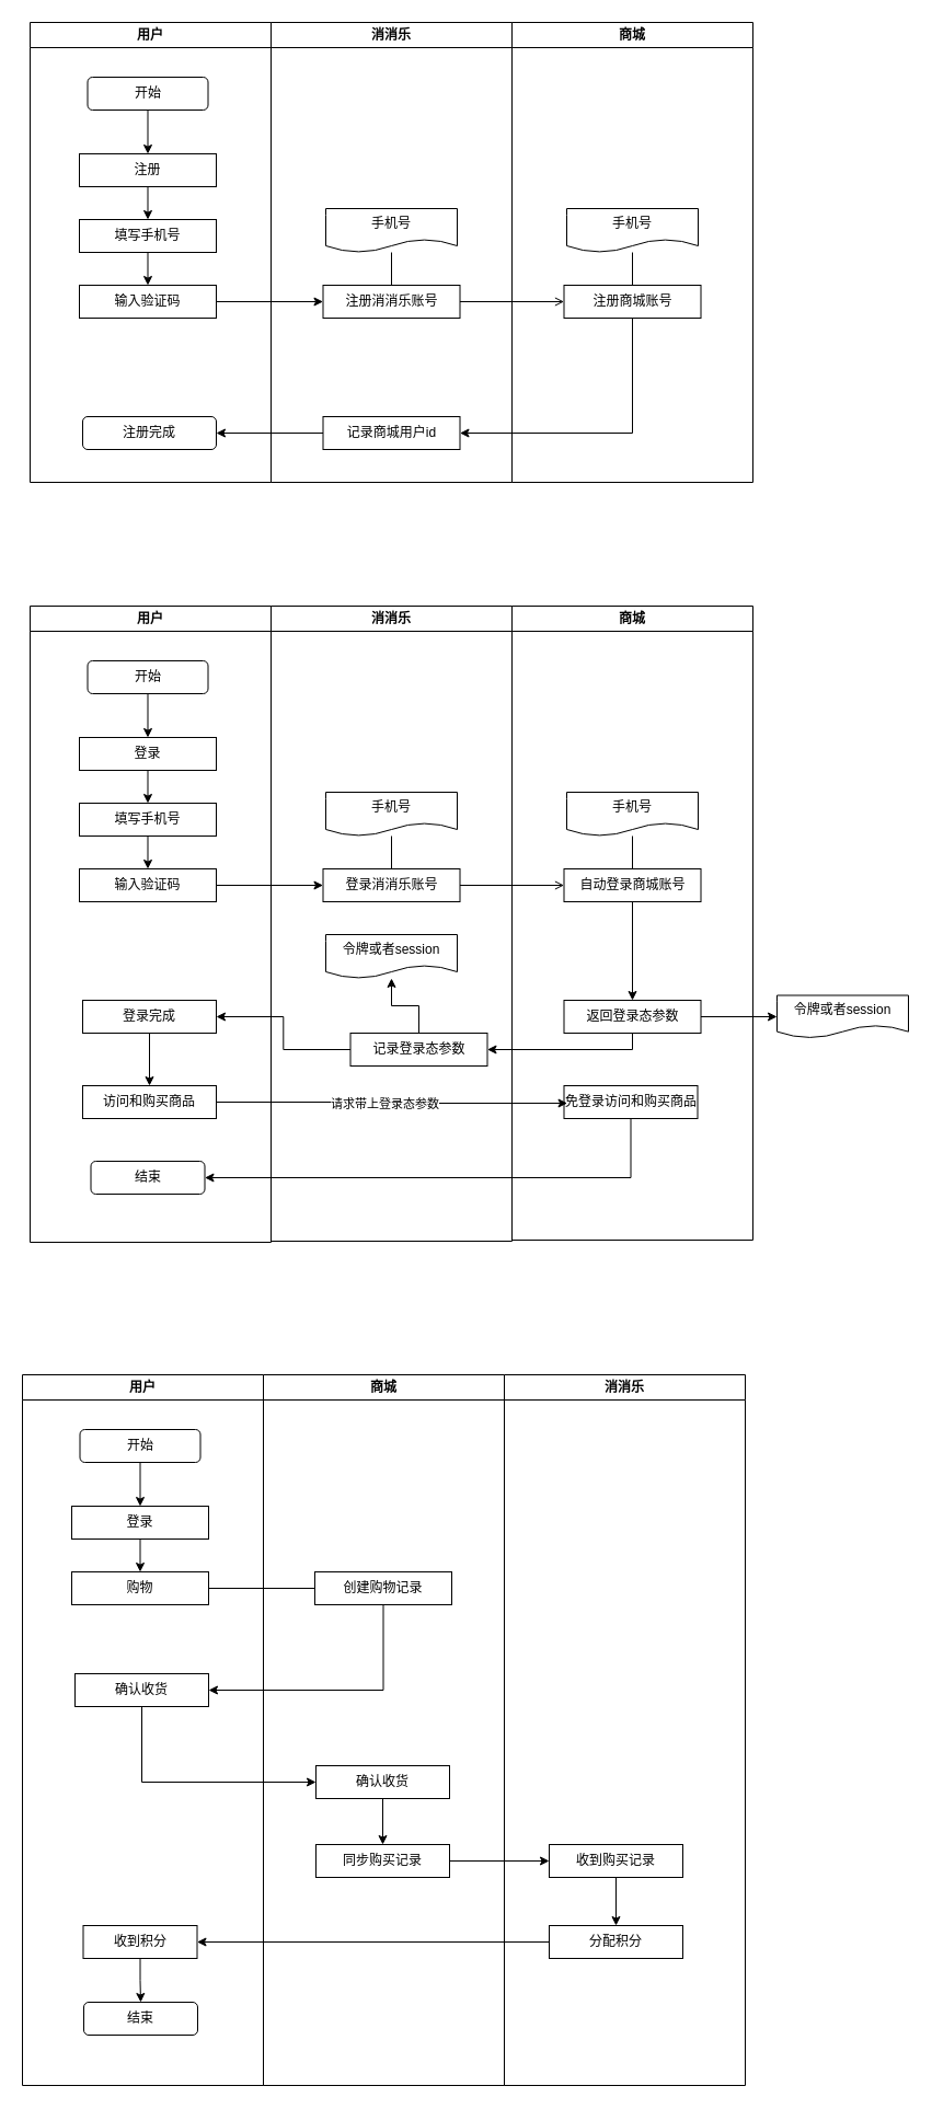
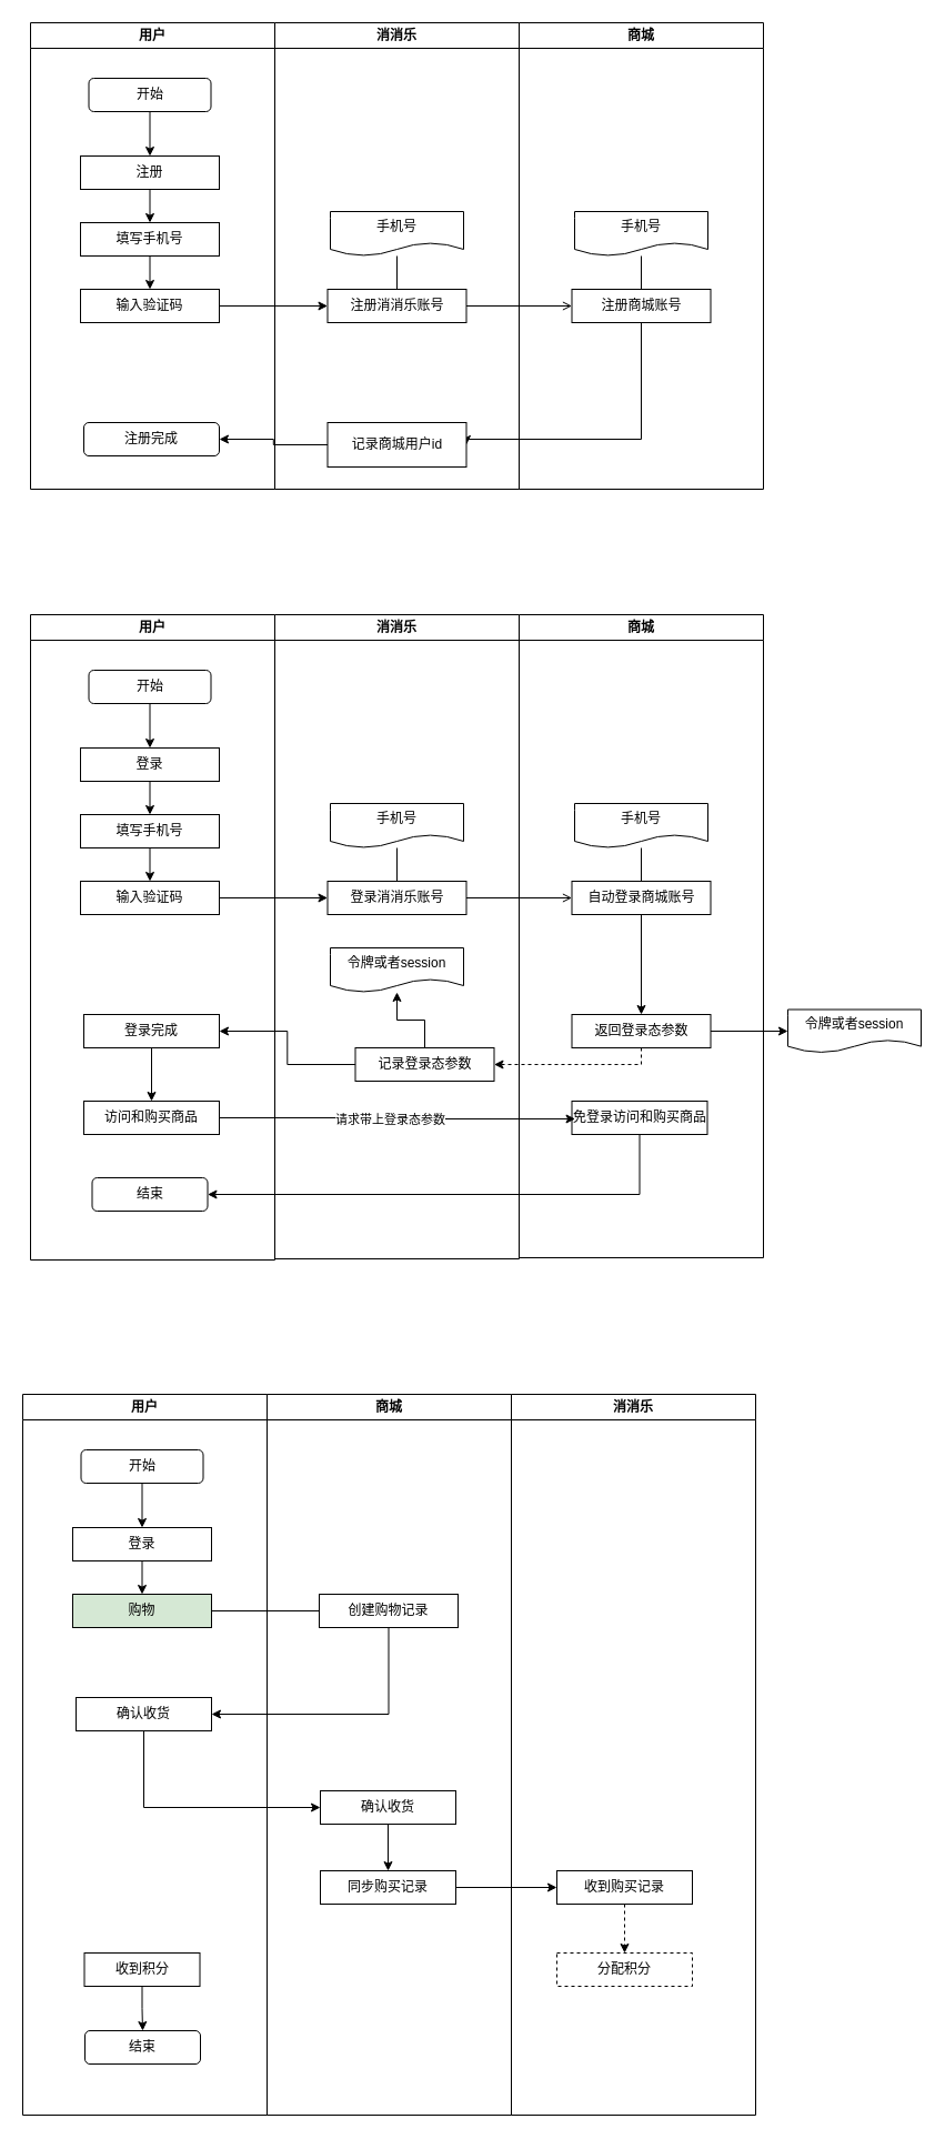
  <mxCell id="0" />
  <mxCell id="1" parent="0" />
  <mxCell id="2" value="用户" style="swimlane;whiteSpace=wrap;html=1;" vertex="1" parent="1"><mxGeometry x="27" y="20" width="220" height="420" as="geometry" /></mxCell>
  <mxCell id="3" style="edgeStyle=orthogonalEdgeStyle;rounded=0;orthogonalLoop=1;jettySize=auto;html=1;exitX=0.5;exitY=1;exitDx=0;exitDy=0;" edge="1" parent="2" source="4" target="6"><mxGeometry relative="1" as="geometry" /></mxCell>
  <mxCell id="4" value="开始" style="rounded=1;whiteSpace=wrap;html=1;" vertex="1" parent="2"><mxGeometry x="52.5" y="50" width="110" height="30" as="geometry" /></mxCell>
  <mxCell id="5" style="edgeStyle=orthogonalEdgeStyle;rounded=0;orthogonalLoop=1;jettySize=auto;html=1;exitX=0.5;exitY=1;exitDx=0;exitDy=0;entryX=0.5;entryY=0;entryDx=0;entryDy=0;" edge="1" parent="2" source="6" target="8"><mxGeometry relative="1" as="geometry" /></mxCell>
  <mxCell id="6" value="注册" style="rounded=0;whiteSpace=wrap;html=1;" vertex="1" parent="2"><mxGeometry x="45" y="120" width="125" height="30" as="geometry" /></mxCell>
  <mxCell id="7" style="edgeStyle=orthogonalEdgeStyle;rounded=0;orthogonalLoop=1;jettySize=auto;html=1;exitX=0.5;exitY=1;exitDx=0;exitDy=0;entryX=0.5;entryY=0;entryDx=0;entryDy=0;" edge="1" parent="2" source="8" target="9"><mxGeometry relative="1" as="geometry" /></mxCell>
  <mxCell id="8" value="填写手机号" style="rounded=0;whiteSpace=wrap;html=1;" vertex="1" parent="2"><mxGeometry x="45" y="180" width="125" height="30" as="geometry" /></mxCell>
  <mxCell id="9" value="输入验证码" style="rounded=0;whiteSpace=wrap;html=1;" vertex="1" parent="2"><mxGeometry x="45" y="240" width="125" height="30" as="geometry" /></mxCell>
  <mxCell id="10" value="注册完成" style="rounded=1;whiteSpace=wrap;html=1;" vertex="1" parent="2"><mxGeometry x="48" y="360" width="122" height="30" as="geometry" /></mxCell>
  <mxCell id="11" value="消消乐" style="swimlane;whiteSpace=wrap;html=1;" vertex="1" parent="1"><mxGeometry x="247" y="20" width="220" height="420" as="geometry" /></mxCell>
  <mxCell id="12" style="edgeStyle=orthogonalEdgeStyle;rounded=0;orthogonalLoop=1;jettySize=auto;html=1;endArrow=none;endFill=0;" edge="1" parent="11" source="13" target="14"><mxGeometry relative="1" as="geometry" /></mxCell>
  <mxCell id="13" value="注册消消乐账号" style="rounded=0;whiteSpace=wrap;html=1;" vertex="1" parent="11"><mxGeometry x="47.5" y="240" width="125" height="30" as="geometry" /></mxCell>
  <mxCell id="14" value="手机号" style="shape=document;whiteSpace=wrap;html=1;boundedLbl=1;" vertex="1" parent="11"><mxGeometry x="50" y="170" width="120" height="40" as="geometry" /></mxCell>
  <mxCell id="15" value="商城" style="swimlane;whiteSpace=wrap;html=1;" vertex="1" parent="1"><mxGeometry x="467" y="20" width="220" height="420" as="geometry" /></mxCell>
  <mxCell id="16" style="edgeStyle=orthogonalEdgeStyle;rounded=0;orthogonalLoop=1;jettySize=auto;html=1;endArrow=none;endFill=0;" edge="1" parent="15" source="17" target="18"><mxGeometry relative="1" as="geometry" /></mxCell>
  <mxCell id="17" value="注册商城账号" style="rounded=0;whiteSpace=wrap;html=1;" vertex="1" parent="15"><mxGeometry x="47.5" y="240" width="125" height="30" as="geometry" /></mxCell>
  <mxCell id="18" value="手机号" style="shape=document;whiteSpace=wrap;html=1;boundedLbl=1;" vertex="1" parent="15"><mxGeometry x="50" y="170" width="120" height="40" as="geometry" /></mxCell>
  <mxCell id="19" style="edgeStyle=orthogonalEdgeStyle;rounded=0;orthogonalLoop=1;jettySize=auto;html=1;entryX=0;entryY=0.5;entryDx=0;entryDy=0;" edge="1" parent="1" source="9" target="13"><mxGeometry relative="1" as="geometry" /></mxCell>
  <mxCell id="20" style="edgeStyle=orthogonalEdgeStyle;rounded=0;orthogonalLoop=1;jettySize=auto;html=1;entryX=0;entryY=0.5;entryDx=0;entryDy=0;endArrow=open;" edge="1" parent="1" source="13" target="17"><mxGeometry relative="1" as="geometry" /></mxCell>
  <mxCell id="21" style="edgeStyle=orthogonalEdgeStyle;rounded=0;orthogonalLoop=1;jettySize=auto;html=1;entryX=1;entryY=0.5;entryDx=0;entryDy=0;" edge="1" parent="1" source="23" target="10"><mxGeometry relative="1" as="geometry"><Array as="points" /></mxGeometry></mxCell>
  <mxCell id="22" value="" style="edgeStyle=orthogonalEdgeStyle;rounded=0;orthogonalLoop=1;jettySize=auto;html=1;entryX=1;entryY=0.5;entryDx=0;entryDy=0;" edge="1" parent="1" source="17" target="23"><mxGeometry relative="1" as="geometry"><mxPoint x="577" y="290" as="sourcePoint" /><mxPoint x="197" y="395" as="targetPoint" /><Array as="points"><mxPoint x="577" y="395" /></Array></mxGeometry></mxCell>
- <mxCell id="23" value="记录商城用户id" style="rounded=0;whiteSpace=wrap;html=1;" vertex="1" parent="1"><mxGeometry x="294.5" y="380" width="125" height="30" as="geometry" /></mxCell>
+ <mxCell id="23" value="记录商城用户id" style="rounded=0;whiteSpace=wrap;html=1;" vertex="1" parent="1"><mxGeometry x="294.5" y="380" width="125" height="40" as="geometry" /></mxCell>
  <mxCell id="24" value="用户" style="swimlane;whiteSpace=wrap;html=1;" vertex="1" parent="1"><mxGeometry x="27" y="553" width="220" height="581" as="geometry" /></mxCell>
  <mxCell id="25" style="edgeStyle=orthogonalEdgeStyle;rounded=0;orthogonalLoop=1;jettySize=auto;html=1;exitX=0.5;exitY=1;exitDx=0;exitDy=0;" edge="1" parent="24" source="26" target="28"><mxGeometry relative="1" as="geometry" /></mxCell>
  <mxCell id="26" value="开始" style="rounded=1;whiteSpace=wrap;html=1;" vertex="1" parent="24"><mxGeometry x="52.5" y="50" width="110" height="30" as="geometry" /></mxCell>
  <mxCell id="27" style="edgeStyle=orthogonalEdgeStyle;rounded=0;orthogonalLoop=1;jettySize=auto;html=1;exitX=0.5;exitY=1;exitDx=0;exitDy=0;entryX=0.5;entryY=0;entryDx=0;entryDy=0;" edge="1" parent="24" source="28" target="30"><mxGeometry relative="1" as="geometry" /></mxCell>
  <mxCell id="28" value="登录" style="rounded=0;whiteSpace=wrap;html=1;" vertex="1" parent="24"><mxGeometry x="45" y="120" width="125" height="30" as="geometry" /></mxCell>
  <mxCell id="29" style="edgeStyle=orthogonalEdgeStyle;rounded=0;orthogonalLoop=1;jettySize=auto;html=1;exitX=0.5;exitY=1;exitDx=0;exitDy=0;entryX=0.5;entryY=0;entryDx=0;entryDy=0;" edge="1" parent="24" source="30" target="31"><mxGeometry relative="1" as="geometry" /></mxCell>
  <mxCell id="30" value="填写手机号" style="rounded=0;whiteSpace=wrap;html=1;" vertex="1" parent="24"><mxGeometry x="45" y="180" width="125" height="30" as="geometry" /></mxCell>
  <mxCell id="31" value="输入验证码" style="rounded=0;whiteSpace=wrap;html=1;" vertex="1" parent="24"><mxGeometry x="45" y="240" width="125" height="30" as="geometry" /></mxCell>
  <mxCell id="32" style="edgeStyle=orthogonalEdgeStyle;rounded=0;orthogonalLoop=1;jettySize=auto;html=1;" edge="1" parent="24" source="33" target="34"><mxGeometry relative="1" as="geometry" /></mxCell>
  <mxCell id="33" value="登录完成" style="rounded=0;whiteSpace=wrap;html=1;" vertex="1" parent="24"><mxGeometry x="48" y="360" width="122" height="30" as="geometry" /></mxCell>
  <mxCell id="34" value="访问和购买商品" style="rounded=0;whiteSpace=wrap;html=1;" vertex="1" parent="24"><mxGeometry x="48" y="438" width="122" height="30" as="geometry" /></mxCell>
  <mxCell id="35" value="结束" style="rounded=1;whiteSpace=wrap;html=1;" vertex="1" parent="24"><mxGeometry x="55.5" y="507" width="104" height="30" as="geometry" /></mxCell>
  <mxCell id="36" value="消消乐" style="swimlane;whiteSpace=wrap;html=1;" vertex="1" parent="1"><mxGeometry x="247" y="553" width="220" height="580" as="geometry" /></mxCell>
  <mxCell id="37" style="edgeStyle=orthogonalEdgeStyle;rounded=0;orthogonalLoop=1;jettySize=auto;html=1;endArrow=none;endFill=0;" edge="1" parent="36" source="38" target="39"><mxGeometry relative="1" as="geometry" /></mxCell>
  <mxCell id="38" value="登录消消乐账号" style="rounded=0;whiteSpace=wrap;html=1;" vertex="1" parent="36"><mxGeometry x="47.5" y="240" width="125" height="30" as="geometry" /></mxCell>
  <mxCell id="39" value="手机号" style="shape=document;whiteSpace=wrap;html=1;boundedLbl=1;" vertex="1" parent="36"><mxGeometry x="50" y="170" width="120" height="40" as="geometry" /></mxCell>
  <mxCell id="40" value="令牌或者session" style="shape=document;whiteSpace=wrap;html=1;boundedLbl=1;" vertex="1" parent="36"><mxGeometry x="50" y="300" width="120" height="40" as="geometry" /></mxCell>
  <mxCell id="41" value="商城" style="swimlane;whiteSpace=wrap;html=1;" vertex="1" parent="1"><mxGeometry x="467" y="553" width="220" height="579" as="geometry" /></mxCell>
  <mxCell id="42" style="edgeStyle=orthogonalEdgeStyle;rounded=0;orthogonalLoop=1;jettySize=auto;html=1;endArrow=none;endFill=0;" edge="1" parent="41" source="43" target="44"><mxGeometry relative="1" as="geometry" /></mxCell>
  <mxCell id="43" value="自动登录商城账号" style="rounded=0;whiteSpace=wrap;html=1;" vertex="1" parent="41"><mxGeometry x="47.5" y="240" width="125" height="30" as="geometry" /></mxCell>
  <mxCell id="44" value="手机号" style="shape=document;whiteSpace=wrap;html=1;boundedLbl=1;" vertex="1" parent="41"><mxGeometry x="50" y="170" width="120" height="40" as="geometry" /></mxCell>
  <mxCell id="45" value="返回登录态参数" style="rounded=0;whiteSpace=wrap;html=1;" vertex="1" parent="41"><mxGeometry x="47.5" y="360" width="125" height="30" as="geometry" /></mxCell>
  <mxCell id="46" value="" style="edgeStyle=orthogonalEdgeStyle;rounded=0;orthogonalLoop=1;jettySize=auto;html=1;entryX=0.5;entryY=0;entryDx=0;entryDy=0;" edge="1" parent="41" source="43" target="45"><mxGeometry relative="1" as="geometry"><mxPoint x="110" y="270" as="sourcePoint" /><mxPoint x="-47" y="375" as="targetPoint" /><Array as="points" /></mxGeometry></mxCell>
  <mxCell id="47" value="免登录访问和购买商品" style="rounded=0;whiteSpace=wrap;html=1;" vertex="1" parent="41"><mxGeometry x="47.5" y="438" width="122" height="30" as="geometry" /></mxCell>
  <mxCell id="48" style="edgeStyle=orthogonalEdgeStyle;rounded=0;orthogonalLoop=1;jettySize=auto;html=1;entryX=0;entryY=0.5;entryDx=0;entryDy=0;" edge="1" parent="1" source="31" target="38"><mxGeometry relative="1" as="geometry" /></mxCell>
  <mxCell id="49" style="edgeStyle=orthogonalEdgeStyle;rounded=0;orthogonalLoop=1;jettySize=auto;html=1;entryX=0;entryY=0.5;entryDx=0;entryDy=0;endArrow=open;" edge="1" parent="1" source="38" target="43"><mxGeometry relative="1" as="geometry" /></mxCell>
  <mxCell id="50" style="edgeStyle=orthogonalEdgeStyle;rounded=0;orthogonalLoop=1;jettySize=auto;html=1;entryX=1;entryY=0.5;entryDx=0;entryDy=0;" edge="1" parent="1" source="53" target="33"><mxGeometry relative="1" as="geometry"><Array as="points" /></mxGeometry></mxCell>
- <mxCell id="51" value="" style="edgeStyle=orthogonalEdgeStyle;rounded=0;orthogonalLoop=1;jettySize=auto;html=1;entryX=1;entryY=0.5;entryDx=0;entryDy=0;" edge="1" parent="1" source="45" target="53"><mxGeometry relative="1" as="geometry"><mxPoint x="577" y="823" as="sourcePoint" /><mxPoint x="197" y="928" as="targetPoint" /><Array as="points"><mxPoint x="577" y="928" /></Array></mxGeometry></mxCell>
+ <mxCell id="51" value="" style="edgeStyle=orthogonalEdgeStyle;rounded=0;orthogonalLoop=1;jettySize=auto;html=1;entryX=1;entryY=0.5;entryDx=0;entryDy=0;dashed=1;" edge="1" parent="1" source="45" target="53"><mxGeometry relative="1" as="geometry"><mxPoint x="577" y="823" as="sourcePoint" /><mxPoint x="197" y="928" as="targetPoint" /><Array as="points"><mxPoint x="577" y="928" /></Array></mxGeometry></mxCell>
  <mxCell id="52" style="edgeStyle=orthogonalEdgeStyle;rounded=0;orthogonalLoop=1;jettySize=auto;html=1;" edge="1" parent="1" source="53" target="40"><mxGeometry relative="1" as="geometry" /></mxCell>
  <mxCell id="53" value="记录登录态参数" style="rounded=0;whiteSpace=wrap;html=1;" vertex="1" parent="1"><mxGeometry x="319.5" y="943" width="125" height="30" as="geometry" /></mxCell>
  <mxCell id="54" value="令牌或者session" style="shape=document;whiteSpace=wrap;html=1;boundedLbl=1;" vertex="1" parent="1"><mxGeometry x="709" y="908.5" width="120" height="39" as="geometry" /></mxCell>
  <mxCell id="55" style="edgeStyle=orthogonalEdgeStyle;rounded=0;orthogonalLoop=1;jettySize=auto;html=1;exitX=1;exitY=0.5;exitDx=0;exitDy=0;entryX=0;entryY=0.5;entryDx=0;entryDy=0;" edge="1" parent="1" source="45" target="54"><mxGeometry relative="1" as="geometry" /></mxCell>
  <mxCell id="56" style="edgeStyle=orthogonalEdgeStyle;rounded=0;orthogonalLoop=1;jettySize=auto;html=1;entryX=0.025;entryY=0.533;entryDx=0;entryDy=0;entryPerimeter=0;" edge="1" parent="1" source="34" target="47"><mxGeometry relative="1" as="geometry"><mxPoint x="524.595" y="1006" as="targetPoint" /></mxGeometry></mxCell>
  <mxCell id="57" value="请求带上登录态参数" style="edgeLabel;html=1;align=center;verticalAlign=middle;resizable=0;points=[];" vertex="1" connectable="0" parent="56"><mxGeometry x="-0.148" y="1" relative="1" as="geometry"><mxPoint x="16" y="2" as="offset" /></mxGeometry></mxCell>
  <mxCell id="58" style="edgeStyle=orthogonalEdgeStyle;rounded=0;orthogonalLoop=1;jettySize=auto;html=1;entryX=1;entryY=0.5;entryDx=0;entryDy=0;" edge="1" parent="1" source="47" target="35"><mxGeometry relative="1" as="geometry"><Array as="points"><mxPoint x="575" y="1075" /></Array></mxGeometry></mxCell>
  <mxCell id="59" value="用户" style="swimlane;whiteSpace=wrap;html=1;" vertex="1" parent="1"><mxGeometry x="20" y="1255" width="220" height="649" as="geometry" /></mxCell>
  <mxCell id="60" style="edgeStyle=orthogonalEdgeStyle;rounded=0;orthogonalLoop=1;jettySize=auto;html=1;exitX=0.5;exitY=1;exitDx=0;exitDy=0;" edge="1" parent="59" source="61" target="63"><mxGeometry relative="1" as="geometry" /></mxCell>
  <mxCell id="61" value="开始" style="rounded=1;whiteSpace=wrap;html=1;" vertex="1" parent="59"><mxGeometry x="52.5" y="50" width="110" height="30" as="geometry" /></mxCell>
  <mxCell id="62" style="edgeStyle=orthogonalEdgeStyle;rounded=0;orthogonalLoop=1;jettySize=auto;html=1;exitX=0.5;exitY=1;exitDx=0;exitDy=0;entryX=0.5;entryY=0;entryDx=0;entryDy=0;" edge="1" parent="59" source="63" target="64"><mxGeometry relative="1" as="geometry" /></mxCell>
  <mxCell id="63" value="登录" style="rounded=0;whiteSpace=wrap;html=1;" vertex="1" parent="59"><mxGeometry x="45" y="120" width="125" height="30" as="geometry" /></mxCell>
- <mxCell id="64" value="购物" style="rounded=0;whiteSpace=wrap;html=1;" vertex="1" parent="59"><mxGeometry x="45" y="180" width="125" height="30" as="geometry" /></mxCell>
+ <mxCell id="64" value="购物" style="rounded=0;whiteSpace=wrap;html=1;fillColor=#d5e8d4;" vertex="1" parent="59"><mxGeometry x="45" y="180" width="125" height="30" as="geometry" /></mxCell>
  <mxCell id="65" value="确认收货" style="rounded=0;whiteSpace=wrap;html=1;" vertex="1" parent="59"><mxGeometry x="48" y="273" width="122" height="30" as="geometry" /></mxCell>
  <mxCell id="66" style="edgeStyle=orthogonalEdgeStyle;rounded=0;orthogonalLoop=1;jettySize=auto;html=1;" edge="1" parent="59" source="67" target="68"><mxGeometry relative="1" as="geometry" /></mxCell>
  <mxCell id="67" value="收到积分" style="rounded=0;whiteSpace=wrap;html=1;" vertex="1" parent="59"><mxGeometry x="55.5" y="503" width="104" height="30" as="geometry" /></mxCell>
  <mxCell id="68" value="结束" style="rounded=1;whiteSpace=wrap;html=1;" vertex="1" parent="59"><mxGeometry x="56" y="573" width="104" height="30" as="geometry" /></mxCell>
  <mxCell id="69" value="商城" style="swimlane;whiteSpace=wrap;html=1;" vertex="1" parent="1"><mxGeometry x="240" y="1255" width="220" height="649" as="geometry" /></mxCell>
  <mxCell id="70" value="创建购物记录" style="rounded=0;whiteSpace=wrap;html=1;" vertex="1" parent="69"><mxGeometry x="47" y="180" width="125" height="30" as="geometry" /></mxCell>
  <mxCell id="71" style="edgeStyle=orthogonalEdgeStyle;rounded=0;orthogonalLoop=1;jettySize=auto;html=1;exitX=0.5;exitY=1;exitDx=0;exitDy=0;" edge="1" parent="69" source="72" target="73"><mxGeometry relative="1" as="geometry" /></mxCell>
  <mxCell id="72" value="确认收货" style="rounded=0;whiteSpace=wrap;html=1;" vertex="1" parent="69"><mxGeometry x="48" y="357" width="122" height="30" as="geometry" /></mxCell>
  <mxCell id="73" value="同步购买记录" style="rounded=0;whiteSpace=wrap;html=1;" vertex="1" parent="69"><mxGeometry x="48" y="429" width="122" height="30" as="geometry" /></mxCell>
  <mxCell id="74" value="消消乐" style="swimlane;whiteSpace=wrap;html=1;" vertex="1" parent="1"><mxGeometry x="460" y="1255" width="220" height="649" as="geometry" /></mxCell>
- <mxCell id="75" style="edgeStyle=orthogonalEdgeStyle;rounded=0;orthogonalLoop=1;jettySize=auto;html=1;" edge="1" parent="74" source="76" target="77"><mxGeometry relative="1" as="geometry" /></mxCell>
+ <mxCell id="75" style="edgeStyle=orthogonalEdgeStyle;rounded=0;orthogonalLoop=1;jettySize=auto;html=1;dashed=1;" edge="1" parent="74" source="76" target="77"><mxGeometry relative="1" as="geometry" /></mxCell>
  <mxCell id="76" value="收到购买记录" style="rounded=0;whiteSpace=wrap;html=1;" vertex="1" parent="74"><mxGeometry x="41" y="429" width="122" height="30" as="geometry" /></mxCell>
- <mxCell id="77" value="分配积分" style="rounded=0;whiteSpace=wrap;html=1;" vertex="1" parent="74"><mxGeometry x="41" y="503" width="122" height="30" as="geometry" /></mxCell>
+ <mxCell id="77" value="分配积分" style="rounded=0;whiteSpace=wrap;html=1;dashed=1;" vertex="1" parent="74"><mxGeometry x="41" y="503" width="122" height="30" as="geometry" /></mxCell>
  <mxCell id="78" style="edgeStyle=orthogonalEdgeStyle;rounded=0;orthogonalLoop=1;jettySize=auto;html=1;entryX=0;entryY=0.5;entryDx=0;entryDy=0;endArrow=none;" edge="1" parent="1" source="64" target="70"><mxGeometry relative="1" as="geometry"><mxPoint x="298.725" y="1450" as="targetPoint" /></mxGeometry></mxCell>
  <mxCell id="79" style="edgeStyle=orthogonalEdgeStyle;rounded=0;orthogonalLoop=1;jettySize=auto;html=1;exitX=0.5;exitY=1;exitDx=0;exitDy=0;entryX=1;entryY=0.5;entryDx=0;entryDy=0;" edge="1" parent="1" source="70" target="65"><mxGeometry relative="1" as="geometry" /></mxCell>
  <mxCell id="80" style="edgeStyle=orthogonalEdgeStyle;rounded=0;orthogonalLoop=1;jettySize=auto;html=1;" edge="1" parent="1" source="65" target="72"><mxGeometry relative="1" as="geometry"><Array as="points"><mxPoint x="129" y="1627" /></Array></mxGeometry></mxCell>
  <mxCell id="81" style="edgeStyle=orthogonalEdgeStyle;rounded=0;orthogonalLoop=1;jettySize=auto;html=1;" edge="1" parent="1" source="73" target="76"><mxGeometry relative="1" as="geometry" /></mxCell>
- <mxCell id="82" style="edgeStyle=orthogonalEdgeStyle;rounded=0;orthogonalLoop=1;jettySize=auto;html=1;entryX=1;entryY=0.5;entryDx=0;entryDy=0;" edge="1" parent="1" source="77" target="67"><mxGeometry relative="1" as="geometry" /></mxCell>
